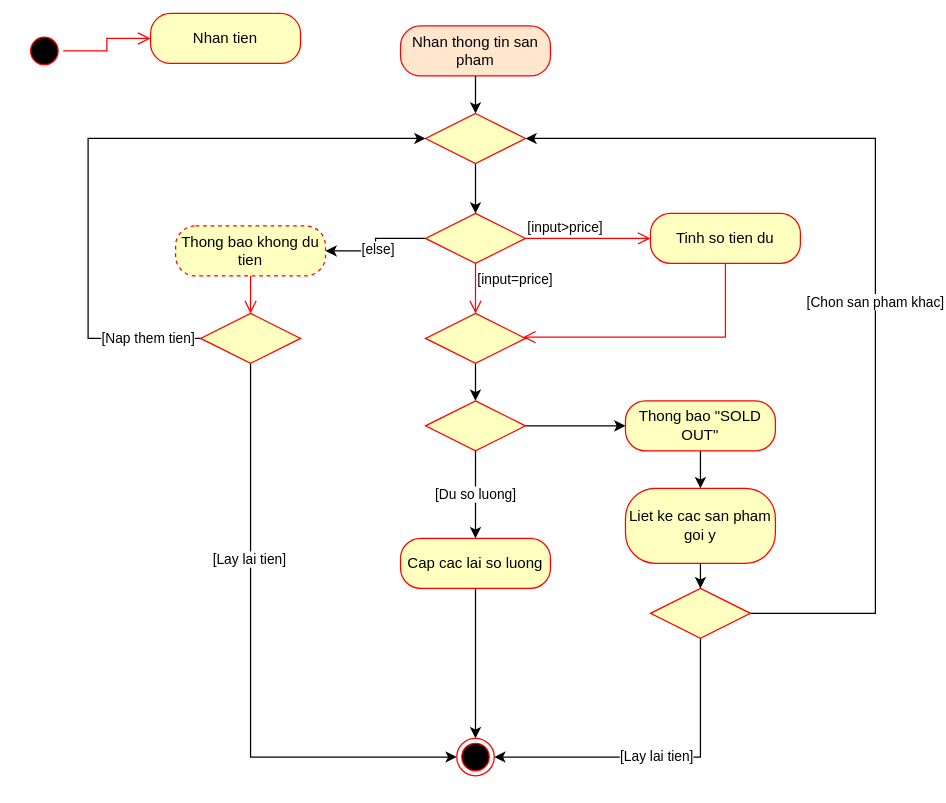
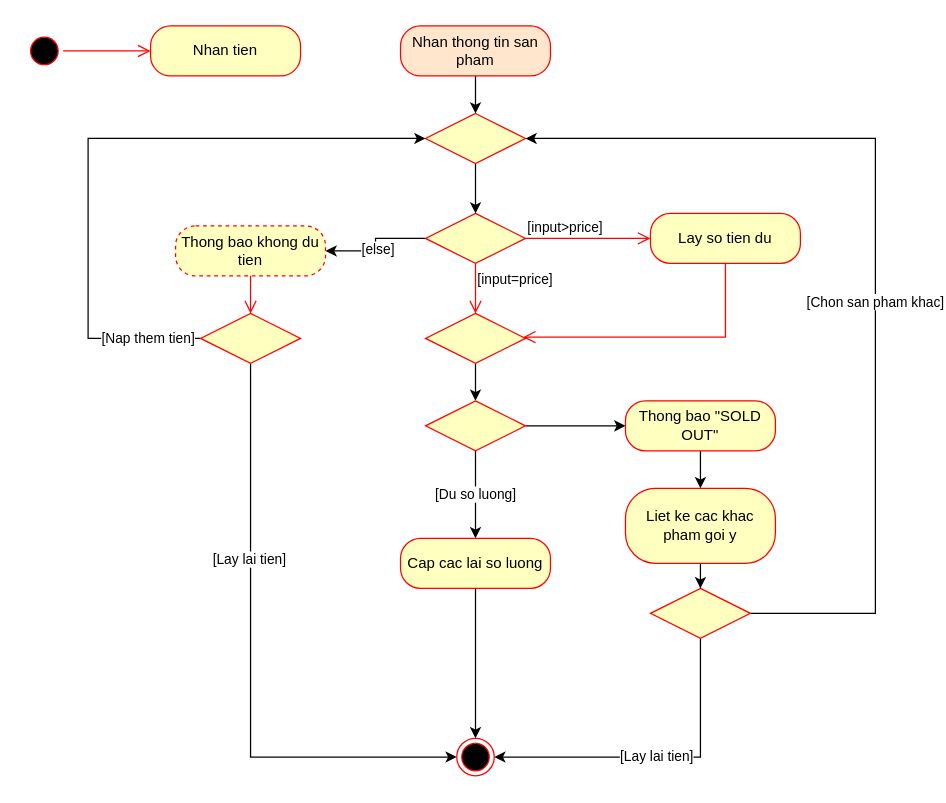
  <mxCell id="0" />
  <mxCell id="1" parent="0" />
  <mxCell id="2" value="" style="ellipse;html=1;shape=startState;fillColor=#000000;strokeColor=#ff0000;" vertex="1" parent="1"><mxGeometry x="20" y="25" width="30" height="30" as="geometry" /></mxCell>
  <mxCell id="3" value="" style="edgeStyle=orthogonalEdgeStyle;html=1;verticalAlign=bottom;endArrow=open;endSize=8;strokeColor=#ff0000;rounded=0;" edge="1" source="2" parent="1" target="4"><mxGeometry relative="1" as="geometry"><mxPoint x="120" y="40" as="targetPoint" /></mxGeometry></mxCell>
- <mxCell id="4" value="Nhan tien" style="rounded=1;whiteSpace=wrap;html=1;arcSize=40;fontColor=#000000;fillColor=#ffffc0;strokeColor=#ff0000;" vertex="1" parent="1"><mxGeometry x="120" y="10" width="120" height="40" as="geometry" /></mxCell>
+ <mxCell id="4" value="Nhan tien" style="rounded=1;whiteSpace=wrap;html=1;arcSize=40;fontColor=#000000;fillColor=#ffffc0;strokeColor=#ff0000;" vertex="1" parent="1"><mxGeometry x="120" y="20" width="120" height="40" as="geometry" /></mxCell>
  <mxCell id="5" value="" style="edgeStyle=orthogonalEdgeStyle;rounded=0;orthogonalLoop=1;jettySize=auto;html=1;entryX=0.5;entryY=0;entryDx=0;entryDy=0;" edge="1" parent="1" source="6" target="19"><mxGeometry relative="1" as="geometry" /></mxCell>
  <mxCell id="6" value="Nhan thong tin san pham" style="rounded=1;whiteSpace=wrap;html=1;arcSize=40;fontColor=#000000;fillColor=#ffe6cc;strokeColor=#ff0000;" vertex="1" parent="1"><mxGeometry x="320" y="20" width="120" height="40" as="geometry" /></mxCell>
  <mxCell id="7" style="edgeStyle=orthogonalEdgeStyle;rounded=0;orthogonalLoop=1;jettySize=auto;html=1;exitX=0;exitY=0.5;exitDx=0;exitDy=0;" edge="1" parent="1" source="9" target="16"><mxGeometry relative="1" as="geometry"><mxPoint x="260" y="190" as="targetPoint" /></mxGeometry></mxCell>
  <mxCell id="8" value="[else]" style="edgeLabel;html=1;align=center;verticalAlign=middle;resizable=0;points=[];" vertex="1" connectable="0" parent="7"><mxGeometry x="0.073" y="1" relative="1" as="geometry"><mxPoint as="offset" /></mxGeometry></mxCell>
  <mxCell id="9" value="" style="rhombus;whiteSpace=wrap;html=1;fontColor=#000000;fillColor=#ffffc0;strokeColor=#ff0000;" vertex="1" parent="1"><mxGeometry x="340" y="170" width="80" height="40" as="geometry" /></mxCell>
  <mxCell id="10" value="[input&amp;gt;price]" style="edgeStyle=orthogonalEdgeStyle;html=1;align=left;verticalAlign=bottom;endArrow=open;endSize=8;strokeColor=#ff0000;rounded=0;" edge="1" source="9" parent="1" target="12"><mxGeometry x="-1" relative="1" as="geometry"><mxPoint x="520" y="190" as="targetPoint" /></mxGeometry></mxCell>
  <mxCell id="11" value="[input=price]" style="edgeStyle=orthogonalEdgeStyle;html=1;align=left;verticalAlign=top;endArrow=open;endSize=8;strokeColor=#ff0000;rounded=0;" edge="1" source="9" parent="1" target="15"><mxGeometry x="-1" relative="1" as="geometry"><mxPoint x="380" y="270" as="targetPoint" /></mxGeometry></mxCell>
- <mxCell id="12" value="Tinh so tien du" style="rounded=1;whiteSpace=wrap;html=1;arcSize=40;fontColor=#000000;fillColor=#ffffc0;strokeColor=#ff0000;" vertex="1" parent="1"><mxGeometry x="520" y="170" width="120" height="40" as="geometry" /></mxCell>
+ <mxCell id="12" value="Lay so tien du" style="rounded=1;whiteSpace=wrap;html=1;arcSize=40;fontColor=#000000;fillColor=#ffffc0;strokeColor=#ff0000;" vertex="1" parent="1"><mxGeometry x="520" y="170" width="120" height="40" as="geometry" /></mxCell>
  <mxCell id="13" value="" style="edgeStyle=orthogonalEdgeStyle;html=1;verticalAlign=bottom;endArrow=open;endSize=8;strokeColor=#ff0000;rounded=0;" edge="1" source="12" parent="1" target="15"><mxGeometry relative="1" as="geometry"><mxPoint x="580" y="270" as="targetPoint" /><Array as="points"><mxPoint x="580" y="269" /></Array></mxGeometry></mxCell>
  <mxCell id="14" value="" style="edgeStyle=orthogonalEdgeStyle;rounded=0;orthogonalLoop=1;jettySize=auto;html=1;" edge="1" parent="1" source="15" target="28"><mxGeometry relative="1" as="geometry" /></mxCell>
  <mxCell id="15" value="" style="rhombus;whiteSpace=wrap;html=1;fontColor=#000000;fillColor=#ffffc0;strokeColor=#ff0000;" vertex="1" parent="1"><mxGeometry x="340" y="250" width="80" height="40" as="geometry" /></mxCell>
  <mxCell id="16" value="Thong bao khong du tien" style="rounded=1;whiteSpace=wrap;html=1;arcSize=40;fontColor=#000000;fillColor=#ffffc0;strokeColor=#ff0000;dashed=1;" vertex="1" parent="1"><mxGeometry x="140" y="180" width="120" height="40" as="geometry" /></mxCell>
  <mxCell id="17" value="" style="edgeStyle=orthogonalEdgeStyle;html=1;verticalAlign=bottom;endArrow=open;endSize=8;strokeColor=#ff0000;rounded=0;" edge="1" source="16" parent="1" target="24"><mxGeometry relative="1" as="geometry"><mxPoint x="200" y="280" as="targetPoint" /></mxGeometry></mxCell>
  <mxCell id="18" value="" style="edgeStyle=orthogonalEdgeStyle;rounded=0;orthogonalLoop=1;jettySize=auto;html=1;" edge="1" parent="1" source="19" target="9"><mxGeometry relative="1" as="geometry" /></mxCell>
  <mxCell id="19" value="" style="rhombus;whiteSpace=wrap;html=1;fontColor=#000000;fillColor=#ffffc0;strokeColor=#ff0000;" vertex="1" parent="1"><mxGeometry x="340" y="90" width="80" height="40" as="geometry" /></mxCell>
  <mxCell id="20" style="edgeStyle=orthogonalEdgeStyle;rounded=0;orthogonalLoop=1;jettySize=auto;html=1;exitX=0.5;exitY=1;exitDx=0;exitDy=0;entryX=0;entryY=0.5;entryDx=0;entryDy=0;" edge="1" parent="1" source="24" target="25"><mxGeometry relative="1" as="geometry" /></mxCell>
  <mxCell id="21" value="[Lay lai tien]" style="edgeLabel;html=1;align=center;verticalAlign=middle;resizable=0;points=[];" vertex="1" connectable="0" parent="20"><mxGeometry x="-0.35" y="-2" relative="1" as="geometry"><mxPoint as="offset" /></mxGeometry></mxCell>
  <mxCell id="22" style="edgeStyle=orthogonalEdgeStyle;rounded=0;orthogonalLoop=1;jettySize=auto;html=1;exitX=0;exitY=0.5;exitDx=0;exitDy=0;entryX=0;entryY=0.5;entryDx=0;entryDy=0;" edge="1" parent="1" source="24" target="19"><mxGeometry relative="1" as="geometry"><Array as="points"><mxPoint x="70" y="270" /><mxPoint x="70" y="110" /></Array></mxGeometry></mxCell>
  <mxCell id="23" value="[Nap them tien]" style="edgeLabel;html=1;align=center;verticalAlign=middle;resizable=0;points=[];" vertex="1" connectable="0" parent="22"><mxGeometry x="-0.834" y="-1" relative="1" as="geometry"><mxPoint as="offset" /></mxGeometry></mxCell>
  <mxCell id="24" value="" style="rhombus;whiteSpace=wrap;html=1;fontColor=#000000;fillColor=#ffffc0;strokeColor=#ff0000;" vertex="1" parent="1"><mxGeometry x="160" y="250" width="80" height="40" as="geometry" /></mxCell>
  <mxCell id="25" value="" style="ellipse;html=1;shape=endState;fillColor=#000000;strokeColor=#ff0000;" vertex="1" parent="1"><mxGeometry x="365" y="590" width="30" height="30" as="geometry" /></mxCell>
  <mxCell id="26" value="[Du so luong]" style="edgeStyle=orthogonalEdgeStyle;rounded=0;orthogonalLoop=1;jettySize=auto;html=1;exitX=0.5;exitY=1;exitDx=0;exitDy=0;" edge="1" parent="1" source="28" target="30"><mxGeometry relative="1" as="geometry"><mxPoint x="380" y="440" as="targetPoint" /></mxGeometry></mxCell>
  <mxCell id="27" value="" style="edgeStyle=orthogonalEdgeStyle;rounded=0;orthogonalLoop=1;jettySize=auto;html=1;entryX=0;entryY=0.5;entryDx=0;entryDy=0;" edge="1" parent="1" source="28" target="32"><mxGeometry relative="1" as="geometry"><mxPoint x="480" y="340" as="targetPoint" /></mxGeometry></mxCell>
  <mxCell id="28" value="" style="rhombus;whiteSpace=wrap;html=1;fontColor=#000000;fillColor=#ffffc0;strokeColor=#ff0000;" vertex="1" parent="1"><mxGeometry x="340" y="320" width="80" height="40" as="geometry" /></mxCell>
  <mxCell id="29" style="edgeStyle=orthogonalEdgeStyle;rounded=0;orthogonalLoop=1;jettySize=auto;html=1;exitX=0.5;exitY=1;exitDx=0;exitDy=0;" edge="1" parent="1" source="30" target="25"><mxGeometry relative="1" as="geometry" /></mxCell>
  <mxCell id="30" value="Cap cac lai so luong" style="rounded=1;whiteSpace=wrap;html=1;arcSize=40;fontColor=#000000;fillColor=#ffffc0;strokeColor=#ff0000;" vertex="1" parent="1"><mxGeometry x="320" y="430" width="120" height="40" as="geometry" /></mxCell>
  <mxCell id="31" value="" style="edgeStyle=orthogonalEdgeStyle;rounded=0;orthogonalLoop=1;jettySize=auto;html=1;" edge="1" parent="1" source="32" target="34"><mxGeometry relative="1" as="geometry" /></mxCell>
  <mxCell id="32" value="Thong bao &quot;SOLD OUT&quot;" style="rounded=1;whiteSpace=wrap;html=1;arcSize=40;fontColor=#000000;fillColor=#ffffc0;strokeColor=#ff0000;" vertex="1" parent="1"><mxGeometry x="500" y="320" width="120" height="40" as="geometry" /></mxCell>
  <mxCell id="33" value="" style="edgeStyle=orthogonalEdgeStyle;rounded=0;orthogonalLoop=1;jettySize=auto;html=1;" edge="1" parent="1" source="34" target="37"><mxGeometry relative="1" as="geometry" /></mxCell>
- <mxCell id="34" value="Liet ke cac san pham goi y" style="whiteSpace=wrap;html=1;fillColor=#ffffc0;strokeColor=#ff0000;fontColor=#000000;rounded=1;arcSize=40;" vertex="1" parent="1"><mxGeometry x="500" y="390" width="120" height="60" as="geometry" /></mxCell>
+ <mxCell id="34" value="Liet ke cac khac pham goi y" style="whiteSpace=wrap;html=1;fillColor=#ffffc0;strokeColor=#ff0000;fontColor=#000000;rounded=1;arcSize=40;" vertex="1" parent="1"><mxGeometry x="500" y="390" width="120" height="60" as="geometry" /></mxCell>
  <mxCell id="35" value="[Lay lai tien]" style="edgeStyle=orthogonalEdgeStyle;rounded=0;orthogonalLoop=1;jettySize=auto;html=1;exitX=0.5;exitY=1;exitDx=0;exitDy=0;entryX=1;entryY=0.5;entryDx=0;entryDy=0;" edge="1" parent="1" source="37" target="25"><mxGeometry relative="1" as="geometry" /></mxCell>
  <mxCell id="36" value="[Chon san pham khac]" style="edgeStyle=orthogonalEdgeStyle;rounded=0;orthogonalLoop=1;jettySize=auto;html=1;exitX=1;exitY=0.5;exitDx=0;exitDy=0;entryX=1;entryY=0.5;entryDx=0;entryDy=0;" edge="1" parent="1" source="37" target="19"><mxGeometry x="-0.081" relative="1" as="geometry"><Array as="points"><mxPoint x="700" y="490" /><mxPoint x="700" y="110" /></Array><mxPoint as="offset" /></mxGeometry></mxCell>
  <mxCell id="37" value="" style="rhombus;whiteSpace=wrap;html=1;fontColor=#000000;fillColor=#ffffc0;strokeColor=#ff0000;" vertex="1" parent="1"><mxGeometry x="520" y="470" width="80" height="40" as="geometry" /></mxCell>
